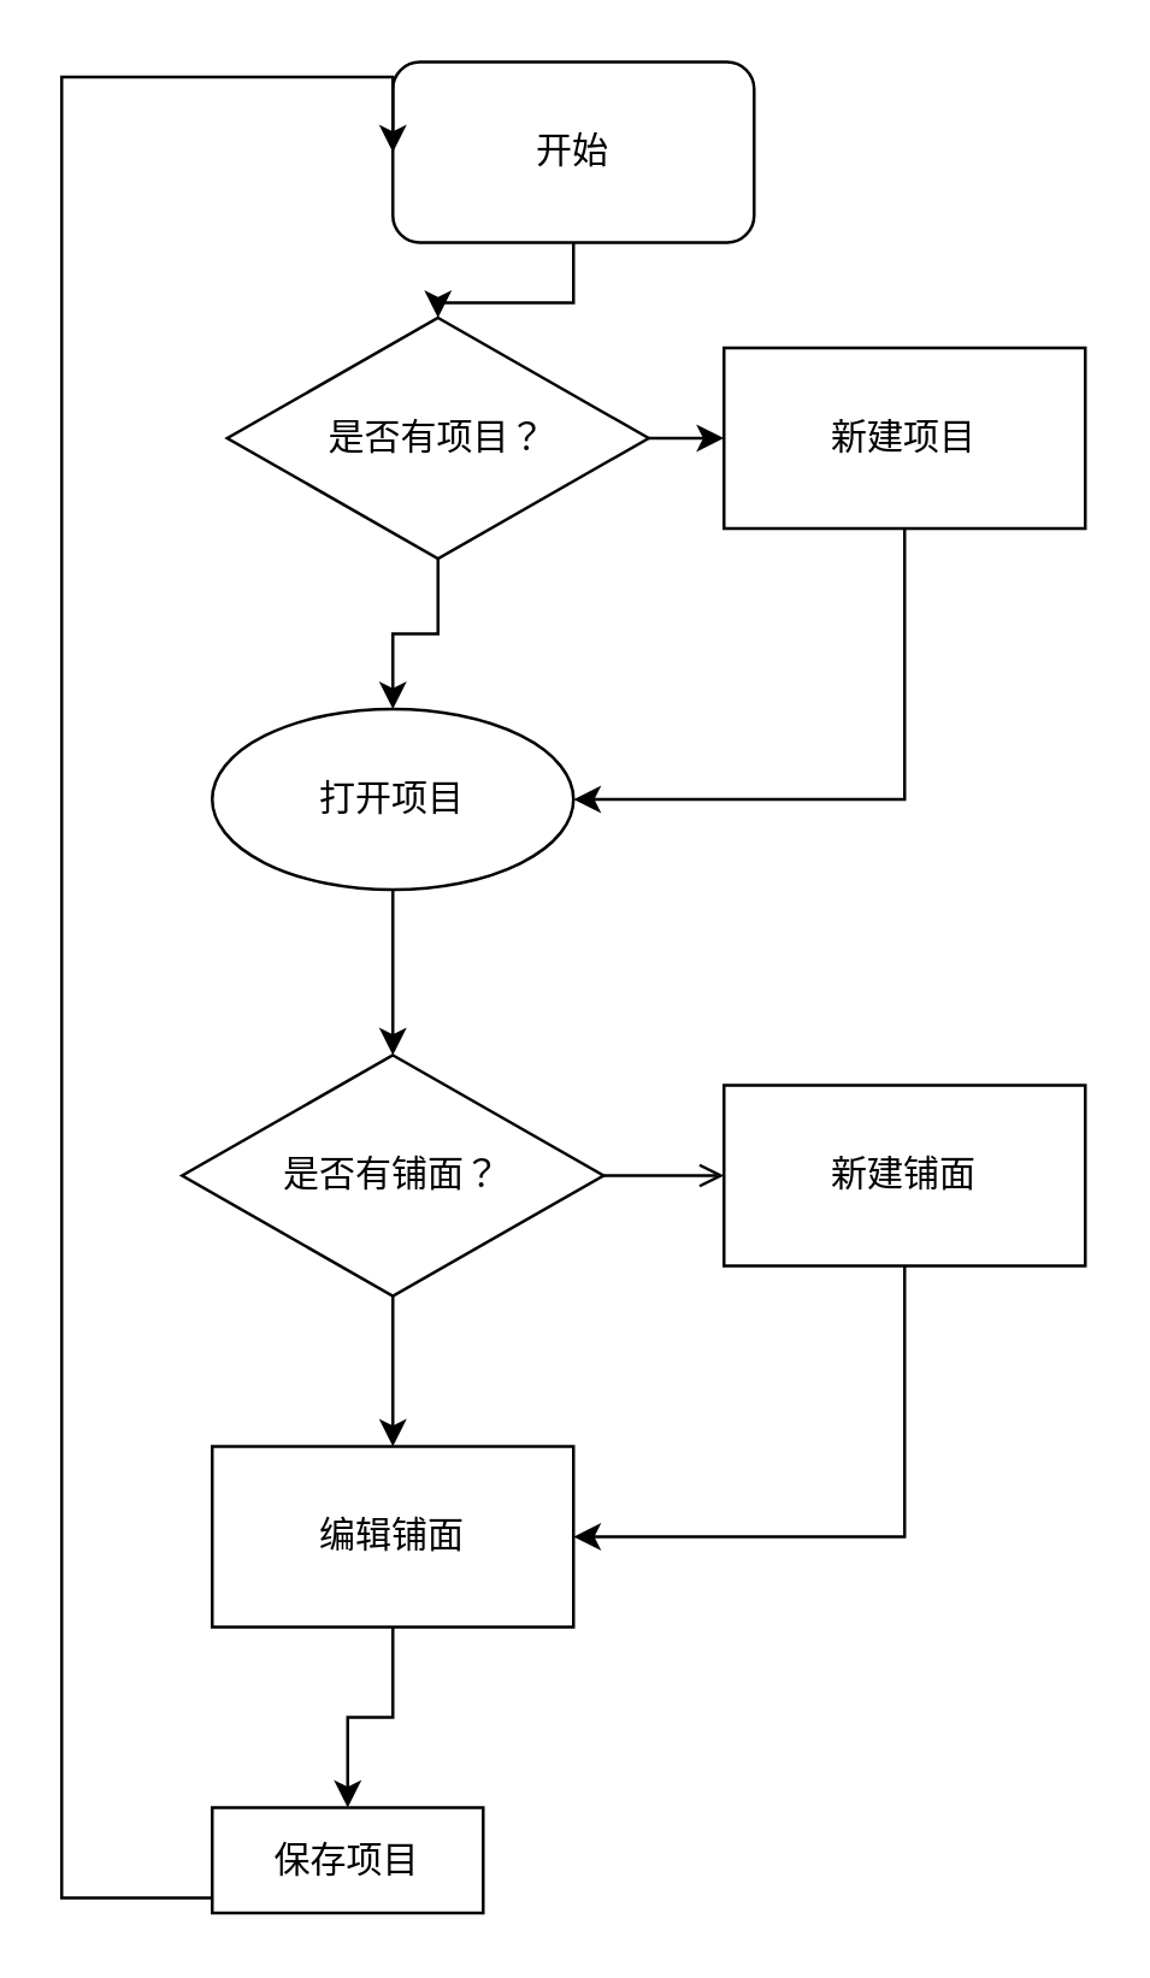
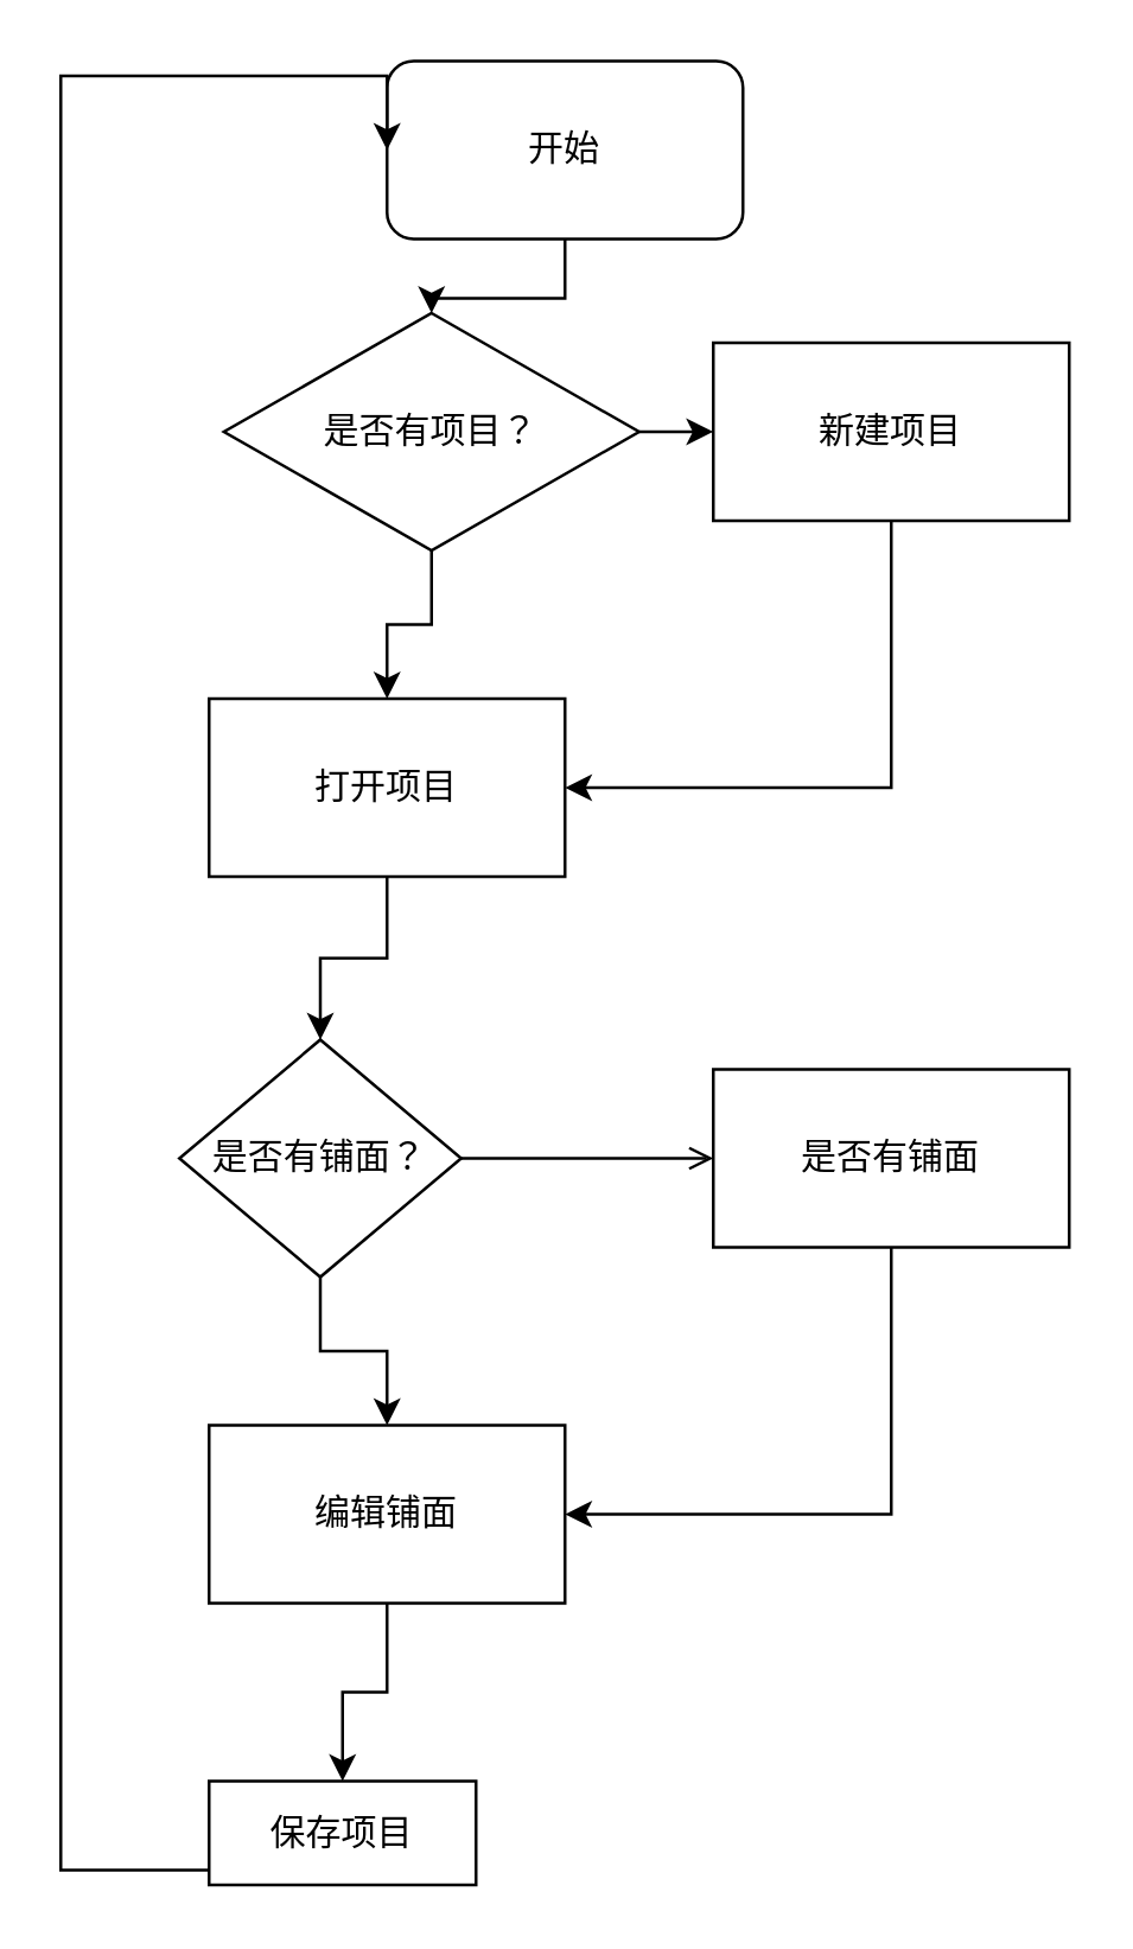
  <mxCell id="0" />
  <mxCell id="1" parent="0" />
  <mxCell id="2" style="edgeStyle=orthogonalEdgeStyle;rounded=0;orthogonalLoop=1;jettySize=auto;html=1;exitX=0.5;exitY=1;exitDx=0;exitDy=0;entryX=0.5;entryY=0;entryDx=0;entryDy=0;" edge="1" parent="1" source="3" target="15"><mxGeometry relative="1" as="geometry" /></mxCell>
  <mxCell id="3" value="开始" style="rounded=1;whiteSpace=wrap;html=1;" vertex="1" parent="1"><mxGeometry x="130" y="20" width="120" height="60" as="geometry" /></mxCell>
  <mxCell id="4" style="edgeStyle=orthogonalEdgeStyle;rounded=0;orthogonalLoop=1;jettySize=auto;html=1;exitX=0.5;exitY=1;exitDx=0;exitDy=0;entryX=0.5;entryY=0;entryDx=0;entryDy=0;" edge="1" parent="1" source="6" target="10"><mxGeometry relative="1" as="geometry" /></mxCell>
  <mxCell id="5" style="edgeStyle=orthogonalEdgeStyle;rounded=0;orthogonalLoop=1;jettySize=auto;html=1;exitX=1;exitY=0.5;exitDx=0;exitDy=0;entryX=0;entryY=0.5;entryDx=0;entryDy=0;endArrow=open;" edge="1" parent="1" source="6" target="8"><mxGeometry relative="1" as="geometry" /></mxCell>
- <mxCell id="6" value="是否有铺面？" style="rhombus;whiteSpace=wrap;html=1;" vertex="1" parent="1"><mxGeometry x="60" y="350" width="140" height="80" as="geometry" /></mxCell>
+ <mxCell id="6" value="是否有铺面？" style="rhombus;whiteSpace=wrap;html=1;" vertex="1" parent="1"><mxGeometry x="60" y="350" width="95" height="80" as="geometry" /></mxCell>
  <mxCell id="7" style="edgeStyle=orthogonalEdgeStyle;rounded=0;orthogonalLoop=1;jettySize=auto;html=1;exitX=0.5;exitY=1;exitDx=0;exitDy=0;entryX=1;entryY=0.5;entryDx=0;entryDy=0;" edge="1" parent="1" source="8" target="10"><mxGeometry relative="1" as="geometry" /></mxCell>
- <mxCell id="8" value="新建铺面" style="rounded=0;whiteSpace=wrap;html=1;" vertex="1" parent="1"><mxGeometry x="240" y="360" width="120" height="60" as="geometry" /></mxCell>
+ <mxCell id="8" value="是否有铺面" style="rounded=0;whiteSpace=wrap;html=1;" vertex="1" parent="1"><mxGeometry x="240" y="360" width="120" height="60" as="geometry" /></mxCell>
  <mxCell id="9" style="edgeStyle=orthogonalEdgeStyle;rounded=0;orthogonalLoop=1;jettySize=auto;html=1;exitX=0.5;exitY=1;exitDx=0;exitDy=0;entryX=0.5;entryY=0;entryDx=0;entryDy=0;" edge="1" parent="1" source="10" target="12"><mxGeometry relative="1" as="geometry" /></mxCell>
  <mxCell id="10" value="编辑铺面" style="rounded=0;whiteSpace=wrap;html=1;" vertex="1" parent="1"><mxGeometry x="70" y="480" width="120" height="60" as="geometry" /></mxCell>
  <mxCell id="11" style="edgeStyle=orthogonalEdgeStyle;rounded=0;orthogonalLoop=1;jettySize=auto;html=1;exitX=0;exitY=0.5;exitDx=0;exitDy=0;entryX=0;entryY=0.5;entryDx=0;entryDy=0;" edge="1" parent="1" source="12" target="3"><mxGeometry relative="1" as="geometry"><Array as="points"><mxPoint x="20" y="630" /><mxPoint x="20" y="25" /></Array></mxGeometry></mxCell>
  <mxCell id="12" value="保存项目" style="rounded=0;whiteSpace=wrap;html=1;" vertex="1" parent="1"><mxGeometry x="70" y="600" width="90" height="35" as="geometry" /></mxCell>
  <mxCell id="13" style="edgeStyle=orthogonalEdgeStyle;rounded=0;orthogonalLoop=1;jettySize=auto;html=1;exitX=0.5;exitY=1;exitDx=0;exitDy=0;entryX=0.5;entryY=0;entryDx=0;entryDy=0;" edge="1" parent="1" source="15" target="17"><mxGeometry relative="1" as="geometry" /></mxCell>
  <mxCell id="14" style="edgeStyle=orthogonalEdgeStyle;rounded=0;orthogonalLoop=1;jettySize=auto;html=1;exitX=1;exitY=0.5;exitDx=0;exitDy=0;" edge="1" parent="1" source="15" target="19"><mxGeometry relative="1" as="geometry" /></mxCell>
  <mxCell id="15" value="是否有项目？" style="rhombus;whiteSpace=wrap;html=1;" vertex="1" parent="1"><mxGeometry x="75" y="105" width="140" height="80" as="geometry" /></mxCell>
  <mxCell id="16" style="edgeStyle=orthogonalEdgeStyle;rounded=0;orthogonalLoop=1;jettySize=auto;html=1;exitX=0.5;exitY=1;exitDx=0;exitDy=0;entryX=0.5;entryY=0;entryDx=0;entryDy=0;" edge="1" parent="1" source="17" target="6"><mxGeometry relative="1" as="geometry" /></mxCell>
- <mxCell id="17" value="打开项目" style="ellipse;whiteSpace=wrap;html=1;" vertex="1" parent="1"><mxGeometry x="70" y="235" width="120" height="60" as="geometry" /></mxCell>
+ <mxCell id="17" value="打开项目" style="rounded=0;whiteSpace=wrap;html=1;" vertex="1" parent="1"><mxGeometry x="70" y="235" width="120" height="60" as="geometry" /></mxCell>
  <mxCell id="18" style="edgeStyle=orthogonalEdgeStyle;rounded=0;orthogonalLoop=1;jettySize=auto;html=1;exitX=0.5;exitY=1;exitDx=0;exitDy=0;entryX=1;entryY=0.5;entryDx=0;entryDy=0;" edge="1" parent="1" source="19" target="17"><mxGeometry relative="1" as="geometry" /></mxCell>
  <mxCell id="19" value="新建项目" style="rounded=0;whiteSpace=wrap;html=1;" vertex="1" parent="1"><mxGeometry x="240" y="115" width="120" height="60" as="geometry" /></mxCell>
